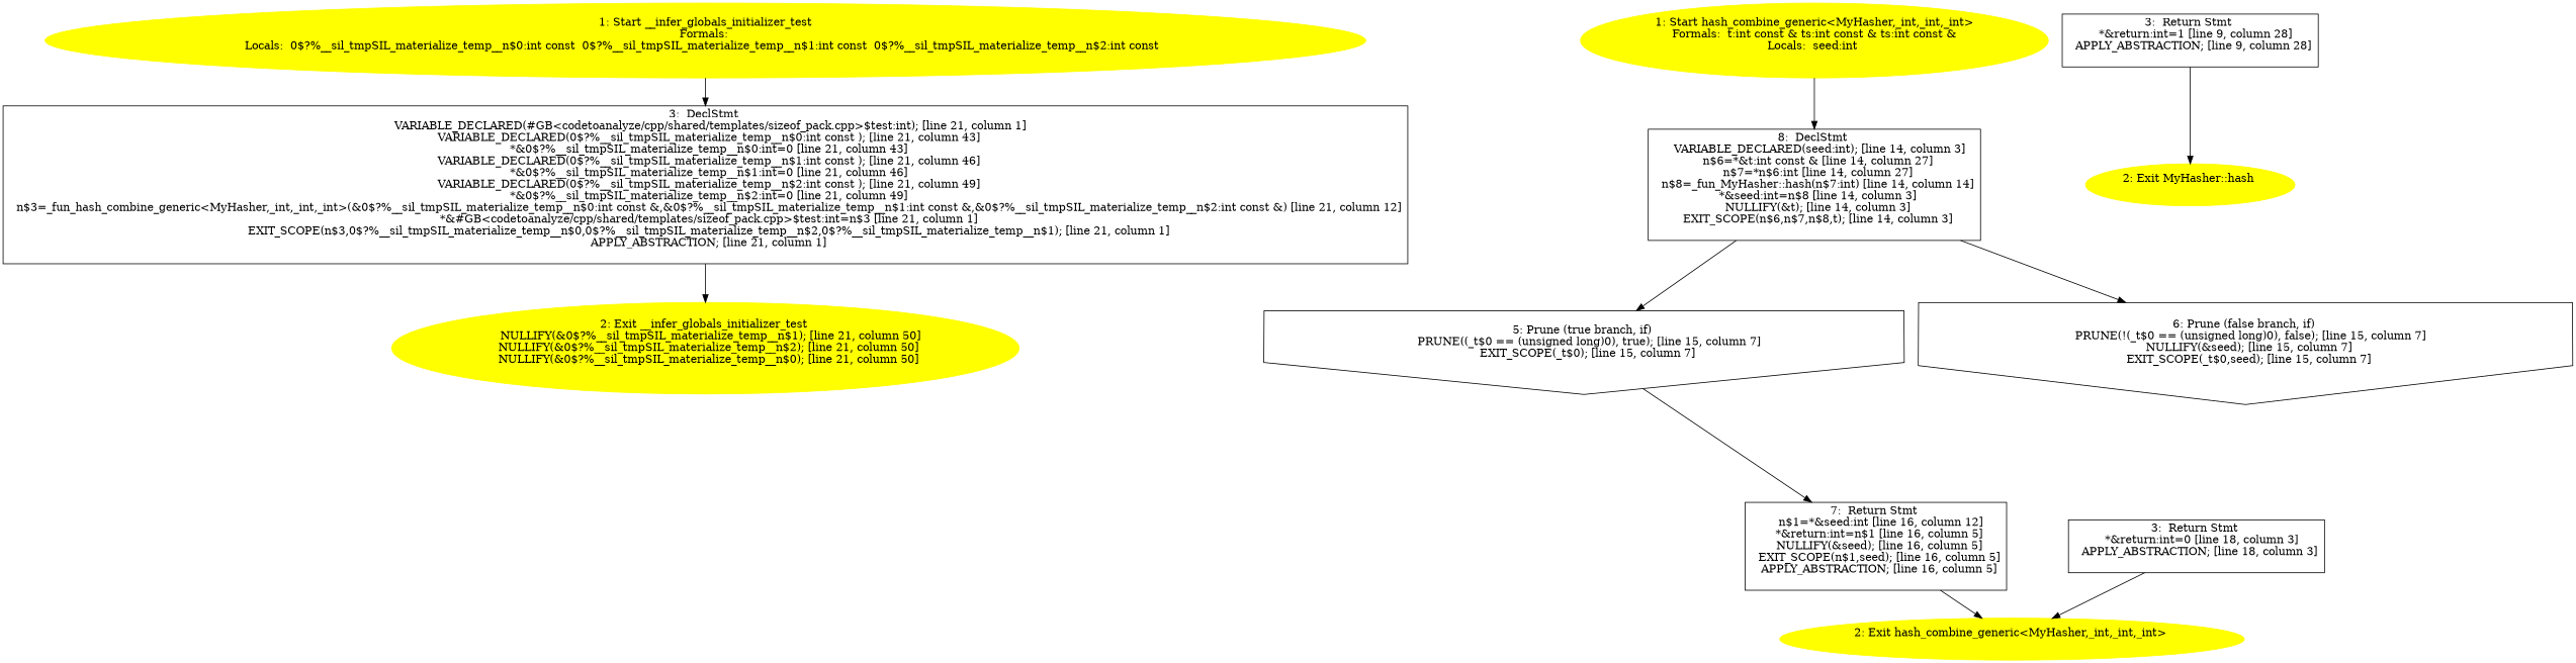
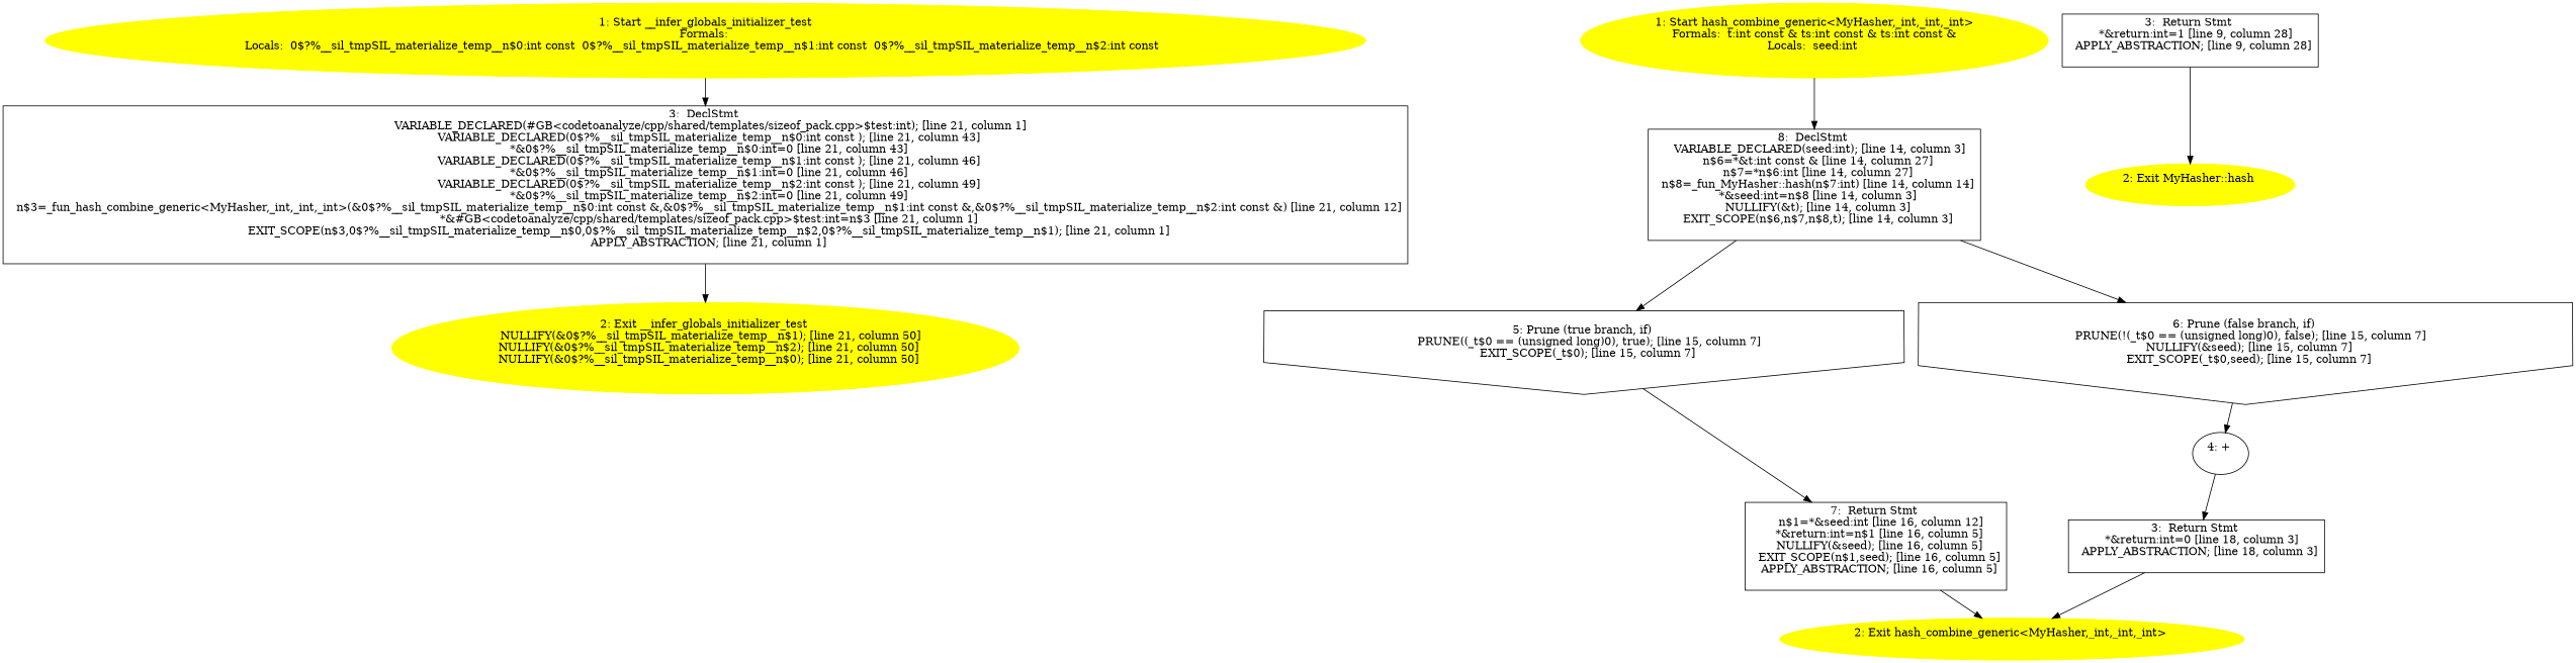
  digraph {
    n1 [color=yellow label="1: Start __infer_globals_initializer_test\nFormals: \nLocals:  0$?%__sil_tmpSIL_materialize_temp__n$0:int const  0$?%__sil_tmpSIL_materialize_temp__n$1:int const  0$?%__sil_tmpSIL_materialize_temp__n$2:int const  \n  " style=filled]
    n2 [label="3:  DeclStmt \n   VARIABLE_DECLARED(#GB<codetoanalyze/cpp/shared/templates/sizeof_pack.cpp>$test:int); [line 21, column 1]\n  VARIABLE_DECLARED(0$?%__sil_tmpSIL_materialize_temp__n$0:int const ); [line 21, column 43]\n  *&0$?%__sil_tmpSIL_materialize_temp__n$0:int=0 [line 21, column 43]\n  VARIABLE_DECLARED(0$?%__sil_tmpSIL_materialize_temp__n$1:int const ); [line 21, column 46]\n  *&0$?%__sil_tmpSIL_materialize_temp__n$1:int=0 [line 21, column 46]\n  VARIABLE_DECLARED(0$?%__sil_tmpSIL_materialize_temp__n$2:int const ); [line 21, column 49]\n  *&0$?%__sil_tmpSIL_materialize_temp__n$2:int=0 [line 21, column 49]\n  n$3=_fun_hash_combine_generic<MyHasher,_int,_int,_int>(&0$?%__sil_tmpSIL_materialize_temp__n$0:int const &,&0$?%__sil_tmpSIL_materialize_temp__n$1:int const &,&0$?%__sil_tmpSIL_materialize_temp__n$2:int const &) [line 21, column 12]\n  *&#GB<codetoanalyze/cpp/shared/templates/sizeof_pack.cpp>$test:int=n$3 [line 21, column 1]\n  EXIT_SCOPE(n$3,0$?%__sil_tmpSIL_materialize_temp__n$0,0$?%__sil_tmpSIL_materialize_temp__n$2,0$?%__sil_tmpSIL_materialize_temp__n$1); [line 21, column 1]\n  APPLY_ABSTRACTION; [line 21, column 1]\n " shape=box]
    n3 [color=yellow label="2: Exit __infer_globals_initializer_test \n   NULLIFY(&0$?%__sil_tmpSIL_materialize_temp__n$1); [line 21, column 50]\n  NULLIFY(&0$?%__sil_tmpSIL_materialize_temp__n$2); [line 21, column 50]\n  NULLIFY(&0$?%__sil_tmpSIL_materialize_temp__n$0); [line 21, column 50]\n " style=filled]
    n4 [color=yellow label="1: Start hash_combine_generic<MyHasher,_int,_int,_int>\nFormals:  t:int const & ts:int const & ts:int const &\nLocals:  seed:int \n  " style=filled]
    n5 [label="8:  DeclStmt \n   VARIABLE_DECLARED(seed:int); [line 14, column 3]\n  n$6=*&t:int const & [line 14, column 27]\n  n$7=*n$6:int [line 14, column 27]\n  n$8=_fun_MyHasher::hash(n$7:int) [line 14, column 14]\n  *&seed:int=n$8 [line 14, column 3]\n  NULLIFY(&t); [line 14, column 3]\n  EXIT_SCOPE(n$6,n$7,n$8,t); [line 14, column 3]\n " shape=box]
    n6 [label="5: Prune (true branch, if) \n   PRUNE((_t$0 == (unsigned long)0), true); [line 15, column 7]\n  EXIT_SCOPE(_t$0); [line 15, column 7]\n " shape=invhouse]
    n7 [label="6: Prune (false branch, if) \n   PRUNE(!(_t$0 == (unsigned long)0), false); [line 15, column 7]\n  NULLIFY(&seed); [line 15, column 7]\n  EXIT_SCOPE(_t$0,seed); [line 15, column 7]\n " shape=invhouse]
    n8 [label="7:  Return Stmt \n   n$1=*&seed:int [line 16, column 12]\n  *&return:int=n$1 [line 16, column 5]\n  NULLIFY(&seed); [line 16, column 5]\n  EXIT_SCOPE(n$1,seed); [line 16, column 5]\n  APPLY_ABSTRACTION; [line 16, column 5]\n " shape=box]
+   n9 [label="4: + \n  "]
    n10 [color=yellow label="2: Exit hash_combine_generic<MyHasher,_int,_int,_int> \n  " style=filled]
    n11 [label="3:  Return Stmt \n   *&return:int=0 [line 18, column 3]\n  APPLY_ABSTRACTION; [line 18, column 3]\n " shape=box]
    n12 [label="3:  Return Stmt \n   *&return:int=1 [line 9, column 28]\n  APPLY_ABSTRACTION; [line 9, column 28]\n " shape=box]
    n13 [color=yellow label="2: Exit MyHasher::hash \n  " style=filled]
    n1 -> n2
    n2 -> n3
    n4 -> n5
    n5 -> n6
    n5 -> n7
    n6 -> n8
+   n7 -> n9
    n8 -> n10
+   n9 -> n11
    n11 -> n10
    n12 -> n13
  }
